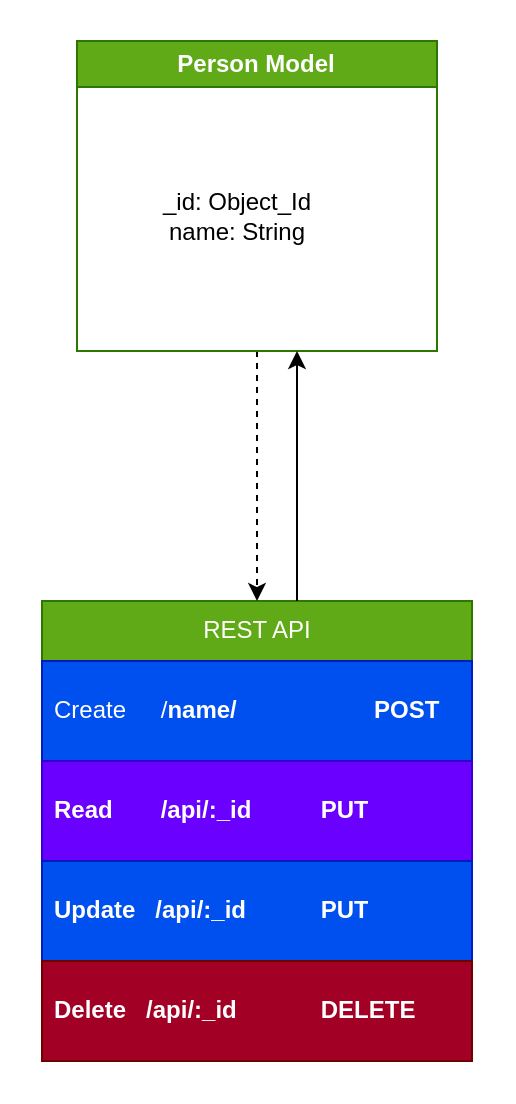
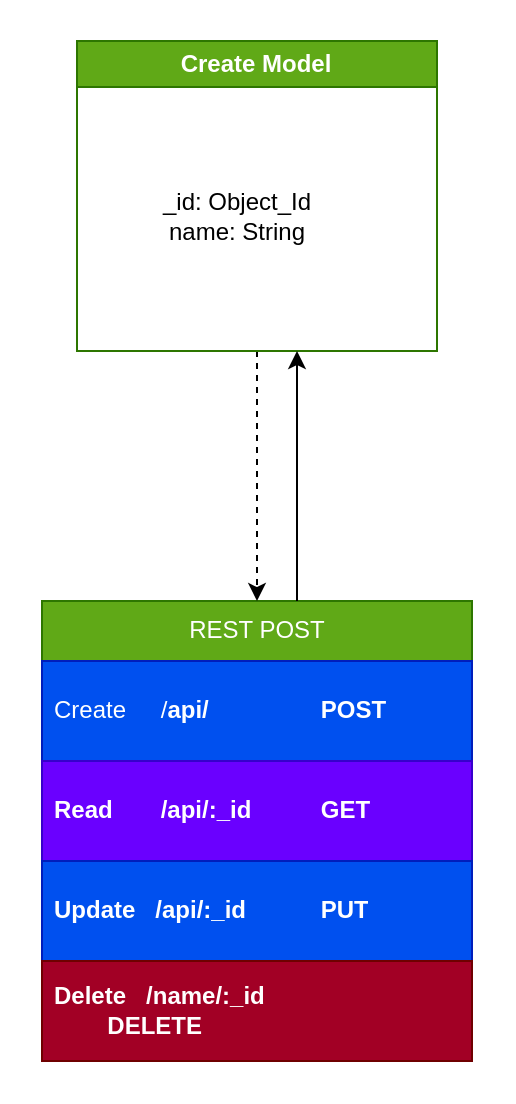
  <mxCell id="0" />
  <mxCell id="1" parent="0" />
- <mxCell id="2" value="REST API" style="swimlane;fontStyle=0;childLayout=stackLayout;horizontal=1;startSize=30;horizontalStack=0;resizeParent=1;resizeParentMax=0;resizeLast=0;collapsible=1;marginBottom=0;whiteSpace=wrap;html=1;fillColor=#60a917;fontColor=#ffffff;strokeColor=#2D7600;rounded=0;" vertex="1" parent="1"><mxGeometry x="20.5" y="300" width="215" height="230" as="geometry" /></mxCell>
+ <mxCell id="2" value="REST POST" style="swimlane;fontStyle=0;childLayout=stackLayout;horizontal=1;startSize=30;horizontalStack=0;resizeParent=1;resizeParentMax=0;resizeLast=0;collapsible=1;marginBottom=0;whiteSpace=wrap;html=1;fillColor=#60a917;fontColor=#ffffff;strokeColor=#2D7600;rounded=0;" vertex="1" parent="1"><mxGeometry x="20.5" y="300" width="215" height="230" as="geometry" /></mxCell>
  <mxCell id="3" value="" style="edgeStyle=none;html=1;" edge="1" parent="2" source="4" target="6"><mxGeometry relative="1" as="geometry" /></mxCell>
- <mxCell id="4" value="Create&lt;span style=&quot;white-space: pre;&quot;&gt;&#09;&lt;/span&gt;/&lt;b&gt;name/&lt;/b&gt;&amp;nbsp; &amp;nbsp; &amp;nbsp; &amp;nbsp;&lt;span style=&quot;white-space: pre;&quot;&gt;&#09;&lt;/span&gt;&lt;span style=&quot;white-space: pre;&quot;&gt;&#09;&lt;/span&gt;&lt;b&gt;POST&lt;/b&gt;" style="text;strokeColor=#001DBC;fillColor=#0050ef;align=left;verticalAlign=middle;spacingLeft=4;spacingRight=4;overflow=hidden;points=[[0,0.5],[1,0.5]];portConstraint=eastwest;rotatable=0;whiteSpace=wrap;html=1;fontColor=#ffffff;" vertex="1" parent="2"><mxGeometry y="30" width="215" height="50" as="geometry" /></mxCell>
- <mxCell id="5" value="&lt;span style=&quot;color: rgb(255, 255, 255);&quot;&gt;&lt;/span&gt;&lt;b style=&quot;color: rgb(255, 255, 255);&quot;&gt;Read&lt;span style=&quot;white-space: pre;&quot;&gt;&#09;&lt;/span&gt;/api/:_id&lt;/b&gt;&lt;span style=&quot;color: rgb(255, 255, 255);&quot;&gt;&amp;nbsp; &amp;nbsp; &amp;nbsp; &amp;nbsp;&lt;span style=&quot;white-space: pre;&quot;&gt;&#09;&lt;/span&gt;&lt;b&gt;PUT&lt;/b&gt;&lt;/span&gt;" style="text;strokeColor=#3700CC;fillColor=#6a00ff;align=left;verticalAlign=middle;spacingLeft=4;spacingRight=4;overflow=hidden;points=[[0,0.5],[1,0.5]];portConstraint=eastwest;rotatable=0;whiteSpace=wrap;html=1;fontColor=#ffffff;" vertex="1" parent="2"><mxGeometry y="80" width="215" height="50" as="geometry" /></mxCell>
+ <mxCell id="4" value="Create&lt;span style=&quot;white-space: pre;&quot;&gt;&#09;&lt;/span&gt;/&lt;b&gt;api/&lt;/b&gt;&amp;nbsp; &amp;nbsp; &amp;nbsp; &amp;nbsp;&lt;span style=&quot;white-space: pre;&quot;&gt;&#09;&lt;/span&gt;&lt;span style=&quot;white-space: pre;&quot;&gt;&#09;&lt;/span&gt;&lt;b&gt;POST&lt;/b&gt;" style="text;strokeColor=#001DBC;fillColor=#0050ef;align=left;verticalAlign=middle;spacingLeft=4;spacingRight=4;overflow=hidden;points=[[0,0.5],[1,0.5]];portConstraint=eastwest;rotatable=0;whiteSpace=wrap;html=1;fontColor=#ffffff;" vertex="1" parent="2"><mxGeometry y="30" width="215" height="50" as="geometry" /></mxCell>
+ <mxCell id="5" value="&lt;span style=&quot;color: rgb(255, 255, 255);&quot;&gt;&lt;/span&gt;&lt;b style=&quot;color: rgb(255, 255, 255);&quot;&gt;Read&lt;span style=&quot;white-space: pre;&quot;&gt;&#09;&lt;/span&gt;/api/:_id&lt;/b&gt;&lt;span style=&quot;color: rgb(255, 255, 255);&quot;&gt;&amp;nbsp; &amp;nbsp; &amp;nbsp; &amp;nbsp;&lt;span style=&quot;white-space: pre;&quot;&gt;&#09;&lt;/span&gt;&lt;b&gt;GET&lt;/b&gt;&lt;/span&gt;" style="text;strokeColor=#3700CC;fillColor=#6a00ff;align=left;verticalAlign=middle;spacingLeft=4;spacingRight=4;overflow=hidden;points=[[0,0.5],[1,0.5]];portConstraint=eastwest;rotatable=0;whiteSpace=wrap;html=1;fontColor=#ffffff;" vertex="1" parent="2"><mxGeometry y="80" width="215" height="50" as="geometry" /></mxCell>
  <mxCell id="6" value="&lt;b style=&quot;color: rgb(255, 255, 255);&quot;&gt;&lt;span style=&quot;&quot;&gt;Update&amp;nbsp; &amp;nbsp;&lt;/span&gt;/api/:_id&lt;/b&gt;&lt;span style=&quot;color: rgb(255, 255, 255);&quot;&gt;&amp;nbsp; &amp;nbsp; &amp;nbsp; &amp;nbsp;&lt;span style=&quot;&quot;&gt;&#09;&lt;span style=&quot;white-space: pre;&quot;&gt;&#09;&lt;/span&gt;&lt;b&gt;PUT&lt;/b&gt;&lt;/span&gt;&lt;/span&gt;" style="text;strokeColor=#001DBC;fillColor=#0050ef;align=left;verticalAlign=middle;spacingLeft=4;spacingRight=4;overflow=hidden;points=[[0,0.5],[1,0.5]];portConstraint=eastwest;rotatable=0;whiteSpace=wrap;html=1;fontColor=#ffffff;" vertex="1" parent="2"><mxGeometry y="130" width="215" height="50" as="geometry" /></mxCell>
- <mxCell id="7" value="&lt;b style=&quot;color: rgb(255, 255, 255);&quot;&gt;&lt;span style=&quot;&quot;&gt;Delete&amp;nbsp; &amp;nbsp;&lt;/span&gt;/api/:_id&lt;/b&gt;&lt;span style=&quot;color: rgb(255, 255, 255);&quot;&gt;&amp;nbsp; &amp;nbsp; &amp;nbsp; &amp;nbsp;&lt;span style=&quot;&quot;&gt;&#09;&lt;span style=&quot;white-space: pre;&quot;&gt;&#09;&lt;/span&gt;&lt;b&gt;DELETE&lt;/b&gt;&lt;/span&gt;&lt;/span&gt;" style="text;strokeColor=#6F0000;fillColor=#a20025;align=left;verticalAlign=middle;spacingLeft=4;spacingRight=4;overflow=hidden;points=[[0,0.5],[1,0.5]];portConstraint=eastwest;rotatable=0;whiteSpace=wrap;html=1;fontColor=#ffffff;" vertex="1" parent="2"><mxGeometry y="180" width="215" height="50" as="geometry" /></mxCell>
+ <mxCell id="7" value="&lt;b style=&quot;color: rgb(255, 255, 255);&quot;&gt;&lt;span style=&quot;&quot;&gt;Delete&amp;nbsp; &amp;nbsp;&lt;/span&gt;/name/:_id&lt;/b&gt;&lt;span style=&quot;color: rgb(255, 255, 255);&quot;&gt;&amp;nbsp; &amp;nbsp; &amp;nbsp; &amp;nbsp;&lt;span style=&quot;&quot;&gt;&#09;&lt;span style=&quot;white-space: pre;&quot;&gt;&#09;&lt;/span&gt;&lt;b&gt;DELETE&lt;/b&gt;&lt;/span&gt;&lt;/span&gt;" style="text;strokeColor=#6F0000;fillColor=#a20025;align=left;verticalAlign=middle;spacingLeft=4;spacingRight=4;overflow=hidden;points=[[0,0.5],[1,0.5]];portConstraint=eastwest;rotatable=0;whiteSpace=wrap;html=1;fontColor=#ffffff;" vertex="1" parent="2"><mxGeometry y="180" width="215" height="50" as="geometry" /></mxCell>
  <mxCell id="8" style="edgeStyle=none;html=1;exitX=0.5;exitY=1;exitDx=0;exitDy=0;entryX=0.5;entryY=0;entryDx=0;entryDy=0;fontColor=#000000;verticalAlign=middle;horizontal=1;dashed=1;" edge="1" parent="1" source="9" target="2"><mxGeometry relative="1" as="geometry" /></mxCell>
- <mxCell id="9" value="Person Model" style="swimlane;whiteSpace=wrap;html=1;rounded=0;fillColor=#60a917;fontColor=#ffffff;strokeColor=#2D7600;gradientColor=none;swimlaneFillColor=default;shadow=0;fillStyle=auto;labelBackgroundColor=none;" vertex="1" parent="1"><mxGeometry x="38" y="20" width="180" height="155" as="geometry" /></mxCell>
+ <mxCell id="9" value="Create Model" style="swimlane;whiteSpace=wrap;html=1;rounded=0;fillColor=#60a917;fontColor=#ffffff;strokeColor=#2D7600;gradientColor=none;swimlaneFillColor=default;shadow=0;fillStyle=auto;labelBackgroundColor=none;" vertex="1" parent="1"><mxGeometry x="38" y="20" width="180" height="155" as="geometry" /></mxCell>
  <mxCell id="10" value="&lt;span style=&quot;text-align: left;&quot;&gt;_id: Object_Id&lt;br&gt;name: String&lt;br&gt;&lt;/span&gt;" style="text;html=1;align=center;verticalAlign=middle;resizable=0;points=[];autosize=1;strokeColor=none;fillColor=none;labelBackgroundColor=#FFFFFF;fontColor=#000000;" vertex="1" parent="9"><mxGeometry x="30" y="67.5" width="100" height="40" as="geometry" /></mxCell>
  <mxCell id="11" style="edgeStyle=none;html=1;exitX=0.5;exitY=1;exitDx=0;exitDy=0;entryX=0.5;entryY=0;entryDx=0;entryDy=0;fontColor=#000000;verticalAlign=middle;horizontal=1;" edge="1" parent="1"><mxGeometry relative="1" as="geometry"><mxPoint x="148" y="300" as="sourcePoint" /><mxPoint x="148" y="175" as="targetPoint" /><Array as="points"><mxPoint x="148" y="230" /></Array></mxGeometry></mxCell>
